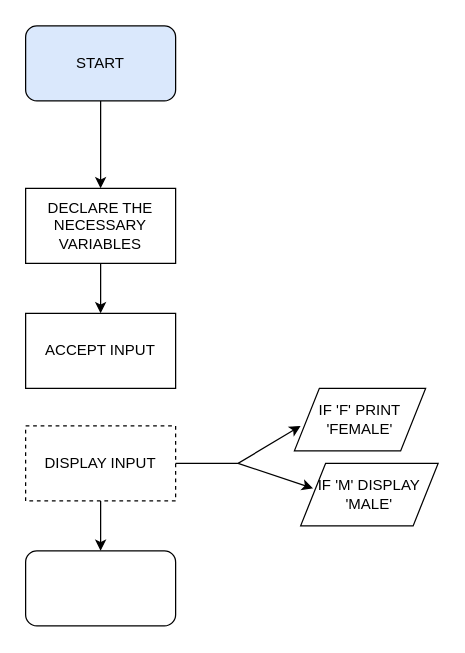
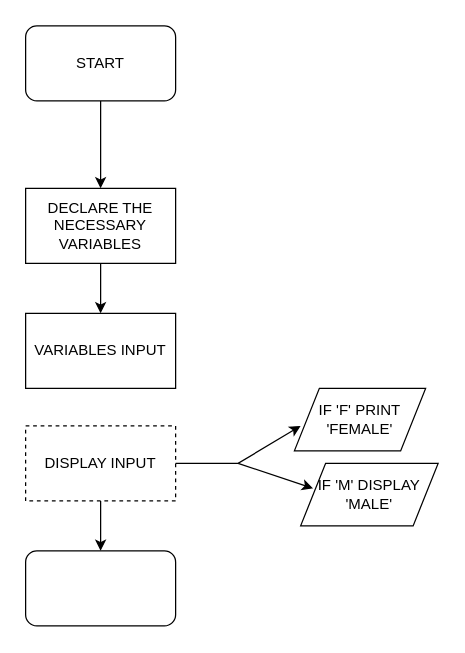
  <mxCell id="0" />
  <mxCell id="1" parent="0" />
  <mxCell id="2" value="" style="endArrow=classic;html=1;rounded=0;exitX=0.5;exitY=1;exitDx=0;exitDy=0;" edge="1" parent="1"><mxGeometry width="50" height="50" relative="1" as="geometry"><mxPoint x="80" y="80" as="sourcePoint" /><mxPoint x="80" y="150" as="targetPoint" /></mxGeometry></mxCell>
- <mxCell id="3" value="START" style="rounded=1;whiteSpace=wrap;html=1;fillColor=#dae8fc;" vertex="1" parent="1"><mxGeometry x="20" y="20" width="120" height="60" as="geometry" /></mxCell>
+ <mxCell id="3" value="START" style="rounded=1;whiteSpace=wrap;html=1;" vertex="1" parent="1"><mxGeometry x="20" y="20" width="120" height="60" as="geometry" /></mxCell>
  <mxCell id="4" value="DECLARE THE NECESSARY VARIABLES" style="rounded=0;whiteSpace=wrap;html=1;" vertex="1" parent="1"><mxGeometry x="20" y="150" width="120" height="60" as="geometry" /></mxCell>
- <mxCell id="5" value="ACCEPT INPUT" style="rounded=0;whiteSpace=wrap;html=1;" vertex="1" parent="1"><mxGeometry x="20" y="250" width="120" height="60" as="geometry" /></mxCell>
+ <mxCell id="5" value="VARIABLES INPUT" style="rounded=0;whiteSpace=wrap;html=1;" vertex="1" parent="1"><mxGeometry x="20" y="250" width="120" height="60" as="geometry" /></mxCell>
  <mxCell id="6" value="DISPLAY INPUT" style="rounded=0;whiteSpace=wrap;html=1;dashed=1;" vertex="1" parent="1"><mxGeometry x="20" y="340" width="120" height="60" as="geometry" /></mxCell>
  <mxCell id="7" value="" style="endArrow=classic;html=1;rounded=0;exitX=1;exitY=0.5;exitDx=0;exitDy=0;" edge="1" parent="1" source="6"><mxGeometry width="50" height="50" relative="1" as="geometry"><mxPoint x="150" y="370" as="sourcePoint" /><mxPoint x="240" y="340" as="targetPoint" /><Array as="points"><mxPoint x="190" y="370" /></Array></mxGeometry></mxCell>
  <mxCell id="8" value="" style="endArrow=classic;html=1;rounded=0;" edge="1" parent="1"><mxGeometry width="50" height="50" relative="1" as="geometry"><mxPoint x="190" y="370" as="sourcePoint" /><mxPoint x="250" y="390" as="targetPoint" /></mxGeometry></mxCell>
  <mxCell id="9" value="IF 'F' PRINT 'FEMALE'" style="shape=parallelogram;perimeter=parallelogramPerimeter;whiteSpace=wrap;html=1;fixedSize=1;" vertex="1" parent="1"><mxGeometry x="235" y="310" width="105" height="50" as="geometry" /></mxCell>
  <mxCell id="10" value="IF 'M' DISPLAY 'MALE'" style="shape=parallelogram;perimeter=parallelogramPerimeter;whiteSpace=wrap;html=1;fixedSize=1;" vertex="1" parent="1"><mxGeometry x="240" y="370" width="110" height="50" as="geometry" /></mxCell>
  <mxCell id="11" value="" style="endArrow=classic;html=1;rounded=0;exitX=0.5;exitY=1;exitDx=0;exitDy=0;" edge="1" parent="1" source="4"><mxGeometry width="50" height="50" relative="1" as="geometry"><mxPoint x="90" y="320" as="sourcePoint" /><mxPoint x="80" y="250" as="targetPoint" /><Array as="points"><mxPoint x="80" y="230" /></Array></mxGeometry></mxCell>
  <mxCell id="12" value="" style="endArrow=classic;html=1;rounded=0;exitX=0.5;exitY=1;exitDx=0;exitDy=0;" edge="1" parent="1" source="6" target="13"><mxGeometry width="50" height="50" relative="1" as="geometry"><mxPoint x="90" y="320" as="sourcePoint" /><mxPoint x="80" y="430" as="targetPoint" /></mxGeometry></mxCell>
  <mxCell id="13" value="" style="rounded=1;whiteSpace=wrap;html=1;" vertex="1" parent="1"><mxGeometry x="20" y="440" width="120" height="60" as="geometry" /></mxCell>
